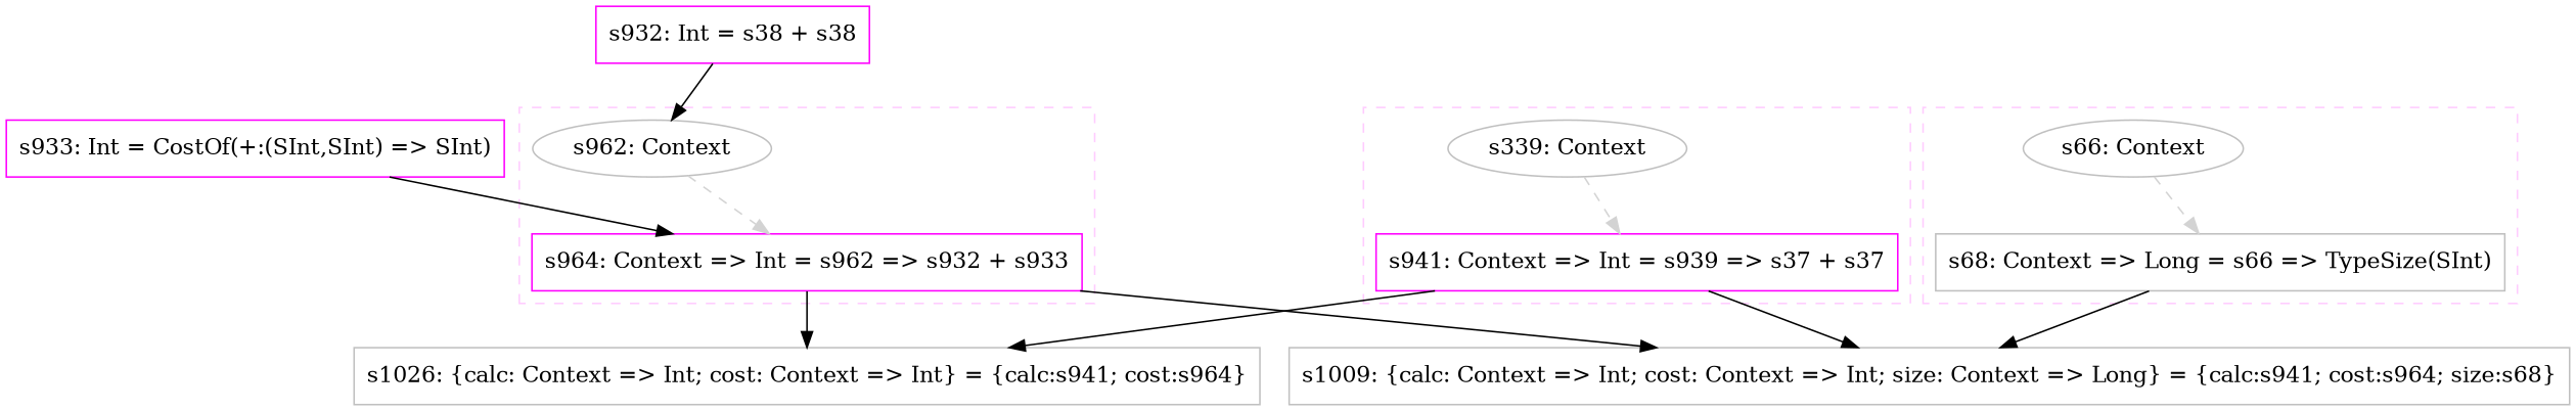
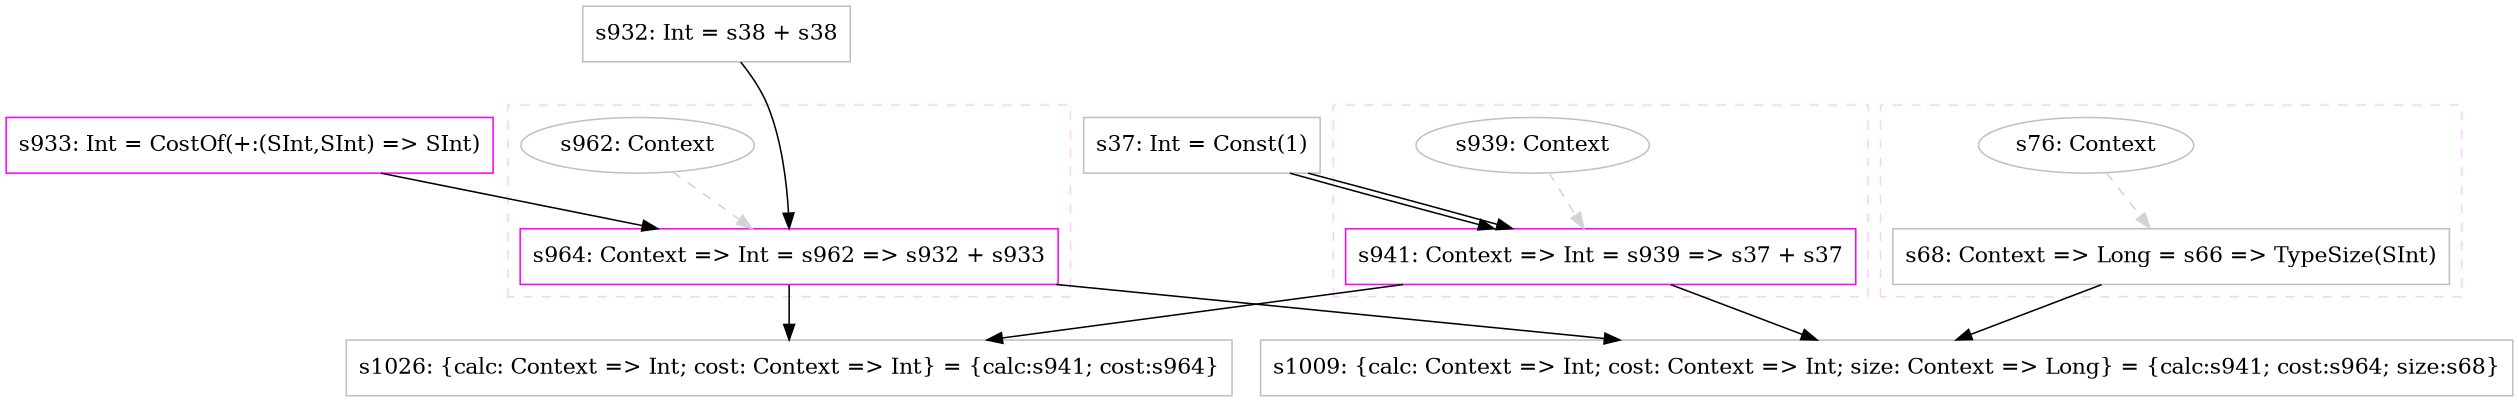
  digraph {
    concentrate=true
    node [color=gray fillcolor=white shape=box style=filled]
    edge [style=solid]
-   n1 [label="s339: Context" shape=oval]
+   n1 [label="s939: Context" shape=oval]
    n2 [color=magenta label="s941: Context => Int = s939 => s37 + s37"]
    n3 [label="s962: Context" shape=oval]
    n4 [color=magenta label="s964: Context => Int = s962 => s932 + s933"]
-   n5 [label="s66: Context" shape=oval]
+   n5 [label="s76: Context" shape=oval]
    n6 [label="s68: Context => Long = s66 => TypeSize(SInt)"]
    n7 [label="s1009: {calc: Context => Int; cost: Context => Int; size: Context => Long} = {calc:s941; cost:s964; size:s68}"]
    n8 [label="s1026: {calc: Context => Int; cost: Context => Int} = {calc:s941; cost:s964}"]
-   n10 [color=magenta label="s932: Int = s38 + s38"]
+   n9 [label="s37: Int = Const(1)"]
+   n10 [label="s932: Int = s38 + s38"]
    n11 [color=magenta label="s933: Int = CostOf(+:(SInt,SInt) => SInt)"]
    subgraph cluster_1 {
      color="#FFCCFF"
      style=dashed
      subgraph sub_2 {
        color="#FFCCFF"
        rank=source
        style=dashed
        n1
      }
      subgraph sub_3 {
        color="#FFCCFF"
        rank=sink
        style=dashed
        n2
      }
    }
    subgraph cluster_4 {
      color="#FFCCFF"
      style=dashed
      subgraph sub_5 {
        color="#FFCCFF"
        rank=source
        style=dashed
        n3
      }
      subgraph sub_6 {
        color="#FFCCFF"
        rank=sink
        style=dashed
        n4
      }
    }
    subgraph cluster_7 {
      color="#FFCCFF"
      style=dashed
      subgraph sub_8 {
        color="#FFCCFF"
        rank=source
        style=dashed
        n5
      }
      subgraph sub_9 {
        color="#FFCCFF"
        rank=sink
        style=dashed
        n6
      }
    }
    n1 -> n2 [color=lightgray style=dashed weight=0]
    n2 -> n7
    n2 -> n8
    n3 -> n4 [color=lightgray style=dashed weight=0]
    n4 -> n7
    n4 -> n8
    n5 -> n6 [color=lightgray style=dashed weight=0]
    n6 -> n7
-   n10 -> n3
+   n9 -> n2
+   n9 -> n2
+   n10 -> n4
    n11 -> n4
  }
